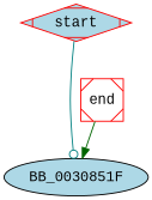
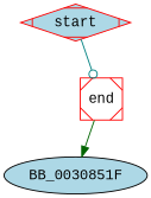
  digraph {
    fontname="Liberation Mono"
    node [color=red fillcolor=lightblue fontname="Liberation Mono" style=filled]
    edge [fontname="Liberation Mono"]
    start [shape=Mdiamond]
    BB_0030851F [color=black]
    end [fillcolor=white shape=Msquare]
-   start -> BB_0030851F [arrowhead=odot color=teal]
+   start -> end [arrowhead=odot color=teal]
    end -> BB_0030851F [arrowhead=normal color=darkgreen]
  }
